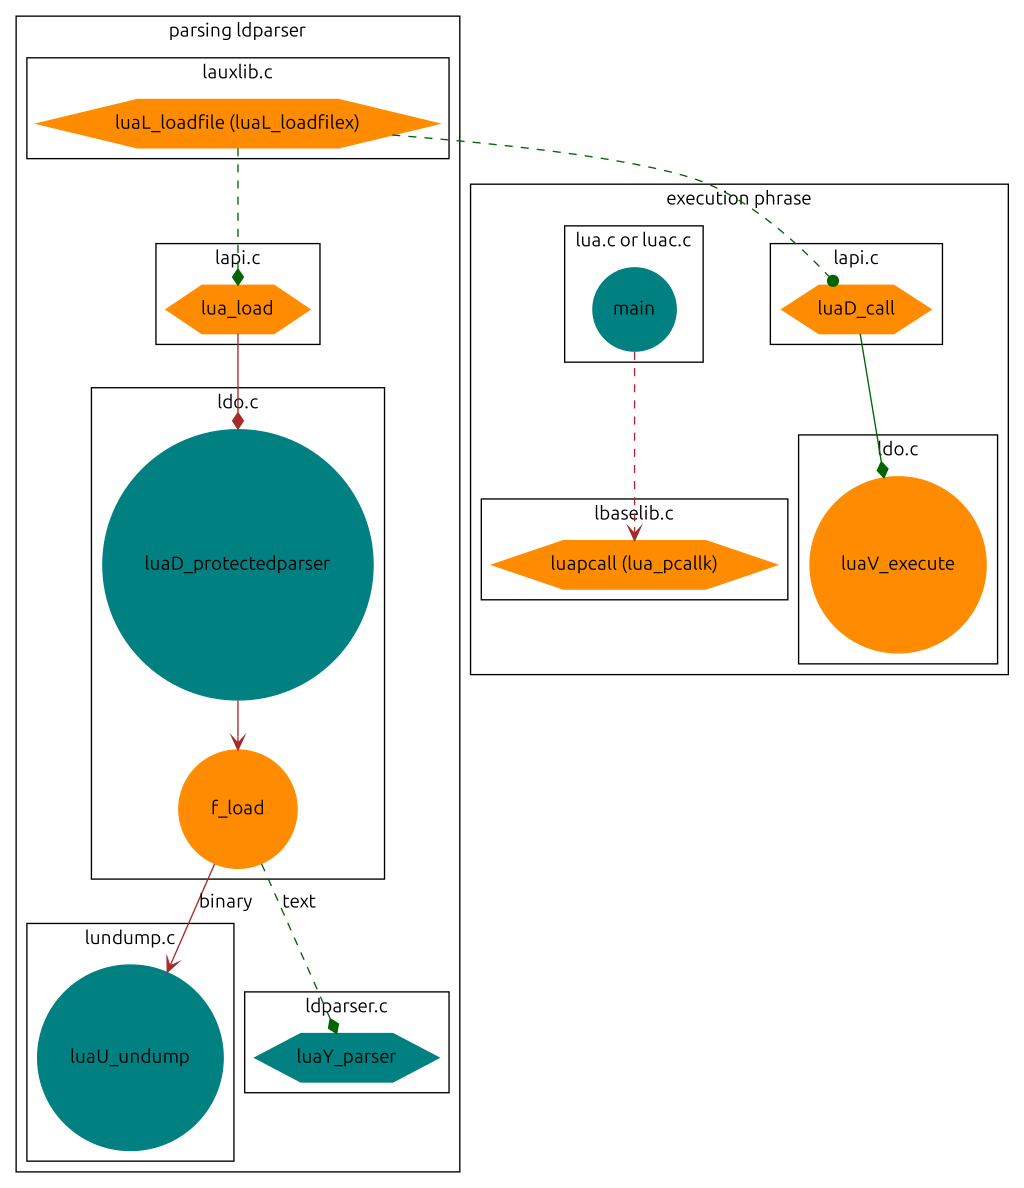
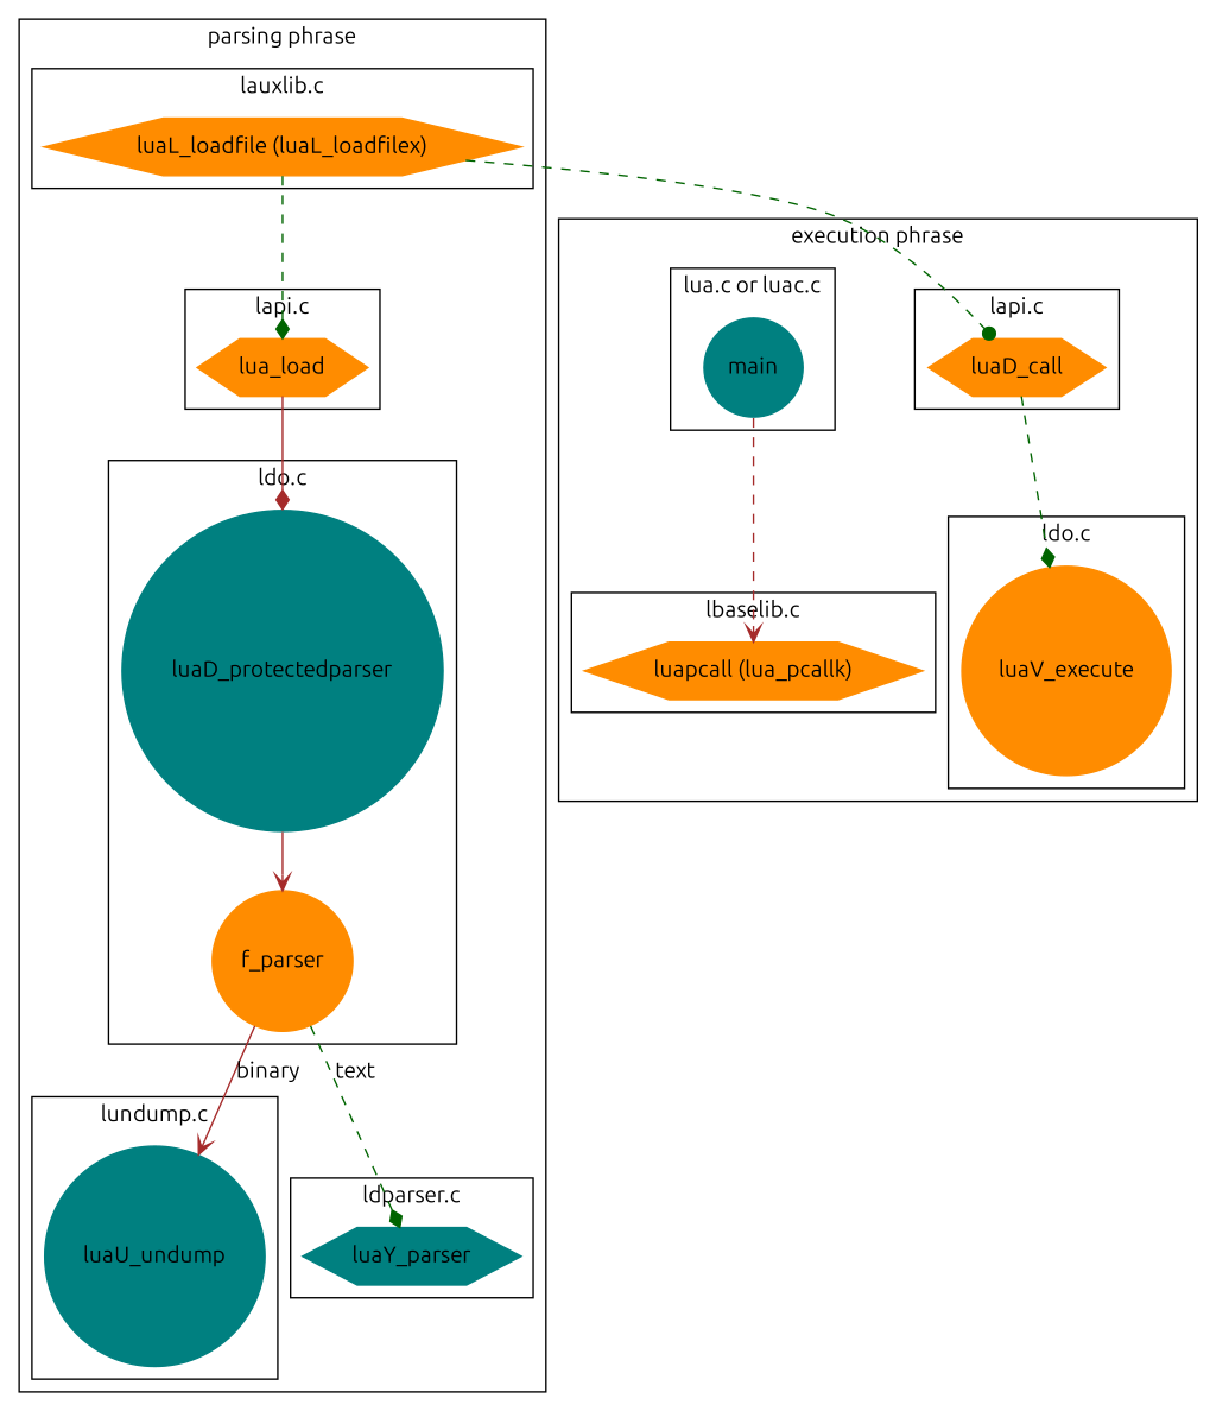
  digraph {
    fontname=Ubuntu
    node [color=darkorange fontname=Ubuntu shape=hexagon style=filled]
    edge [arrowhead=diamond color=darkgreen fontname=Ubuntu style=dashed]
    n1 [label="luaL_loadfile (luaL_loadfilex)"]
    n2 [label=lua_load]
    n3 [color=teal label=luaD_protectedparser shape=circle]
-   n4 [label=f_load shape=circle]
+   n4 [label=f_parser shape=circle]
    n5 [color=teal label=luaU_undump shape=circle]
    n6 [color=teal label=luaY_parser]
    n7 [label=luaD_call]
    n8 [label=luaV_execute shape=circle]
    n9 [color=teal label=main shape=circle]
    n10 [label="luapcall (lua_pcallk)"]
    subgraph cluster_1 {
      compound=true
-     label="parsing ldparser"
+     label="parsing phrase"
      subgraph cluster_2 {
        compound=true
        label="lauxlib.c"
        shape=box
        n1
      }
      subgraph cluster_3 {
        compound=true
        label="lapi.c"
        shape=box
        n2
      }
      subgraph cluster_4 {
        compound=true
        label="ldo.c"
        shape=box
        n3
        n4
      }
      subgraph cluster_5 {
        compound=true
        label="lundump.c"
        shape=box
        n5
      }
      subgraph cluster_6 {
        compound=true
        label="ldparser.c"
        shape=box
        n6
      }
    }
    subgraph cluster_7 {
      compound=true
      label="execution phrase"
      subgraph cluster_8 {
        compound=true
        label="lapi.c"
        shape=box
        n7
      }
      subgraph cluster_9 {
        compound=true
        label="ldo.c"
        shape=box
        n8
      }
      subgraph cluster_10 {
        compound=true
        label="lua.c or luac.c"
        shape=box
        n9
      }
      subgraph cluster_11 {
        compound=true
        label="lbaselib.c"
        shape=box
        n10
      }
    }
    n1 -> n2
    n1 -> n7 [arrowhead=dot]
    n2 -> n3 [color=brown style=solid]
    n3 -> n4 [arrowhead=vee color=brown style=solid]
    n4 -> n5 [arrowhead=vee color=brown label=binary style=solid]
    n4 -> n6 [label=text]
-   n7 -> n8 [style=solid]
+   n7 -> n8
    n9 -> n10 [arrowhead=vee color=brown]
  }
